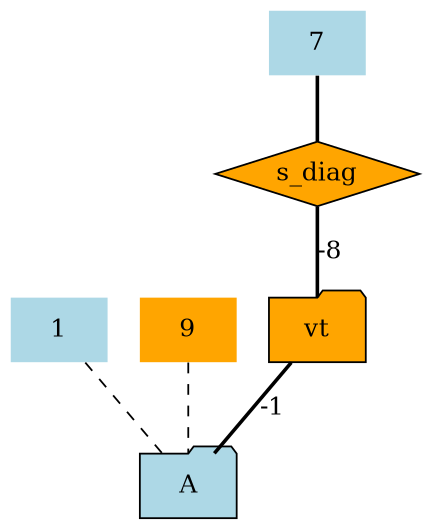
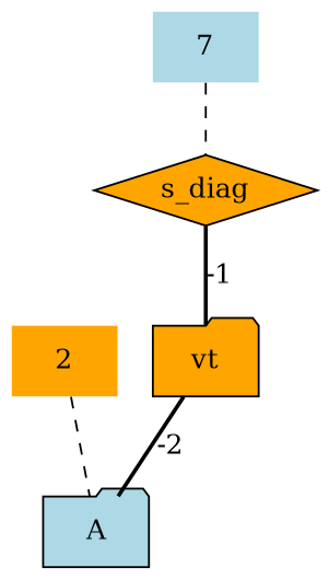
  graph {
    node [fillcolor=orange shape=plaintext style=filled]
    edge [style=dashed]
    s_diag [shape=diamond]
    vt [shape=folder]
    A [fillcolor=lightblue shape=folder]
    n4 [fillcolor=lightblue label=7]
-   1 [fillcolor=lightblue]
-   2 [label=9]
-   s_diag -- vt [label=-8 style=bold]
-   vt -- A [label=-1 style=bold]
-   n4 -- s_diag [style=bold]
-   1 -- A
+   2
+   s_diag -- vt [label=-1 style=bold]
+   vt -- A [label=-2 style=bold]
+   n4 -- s_diag
    2 -- A
  }
